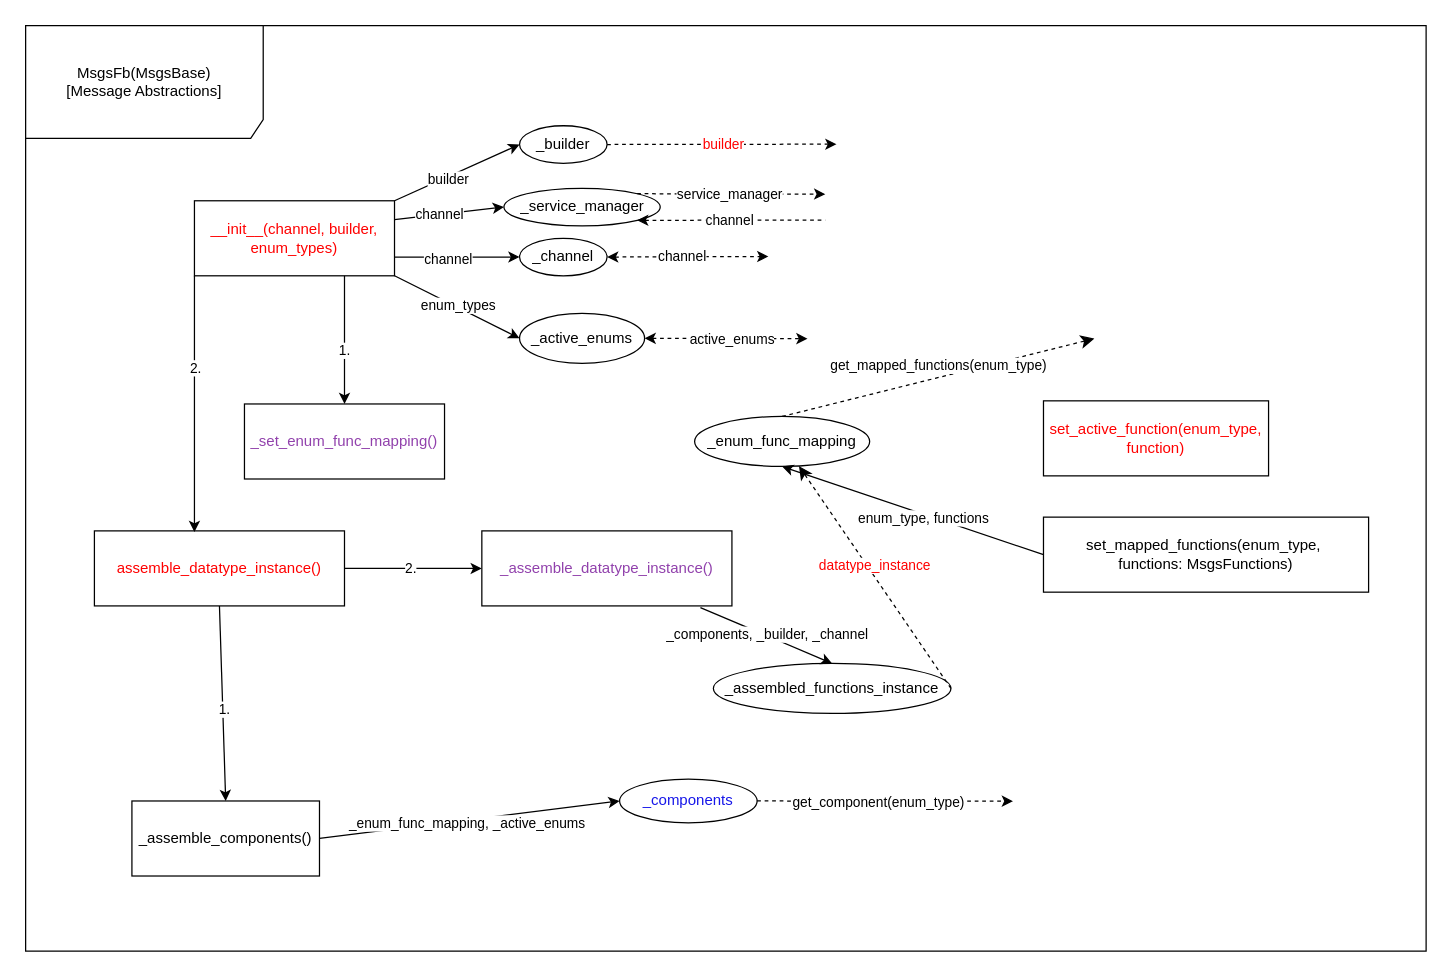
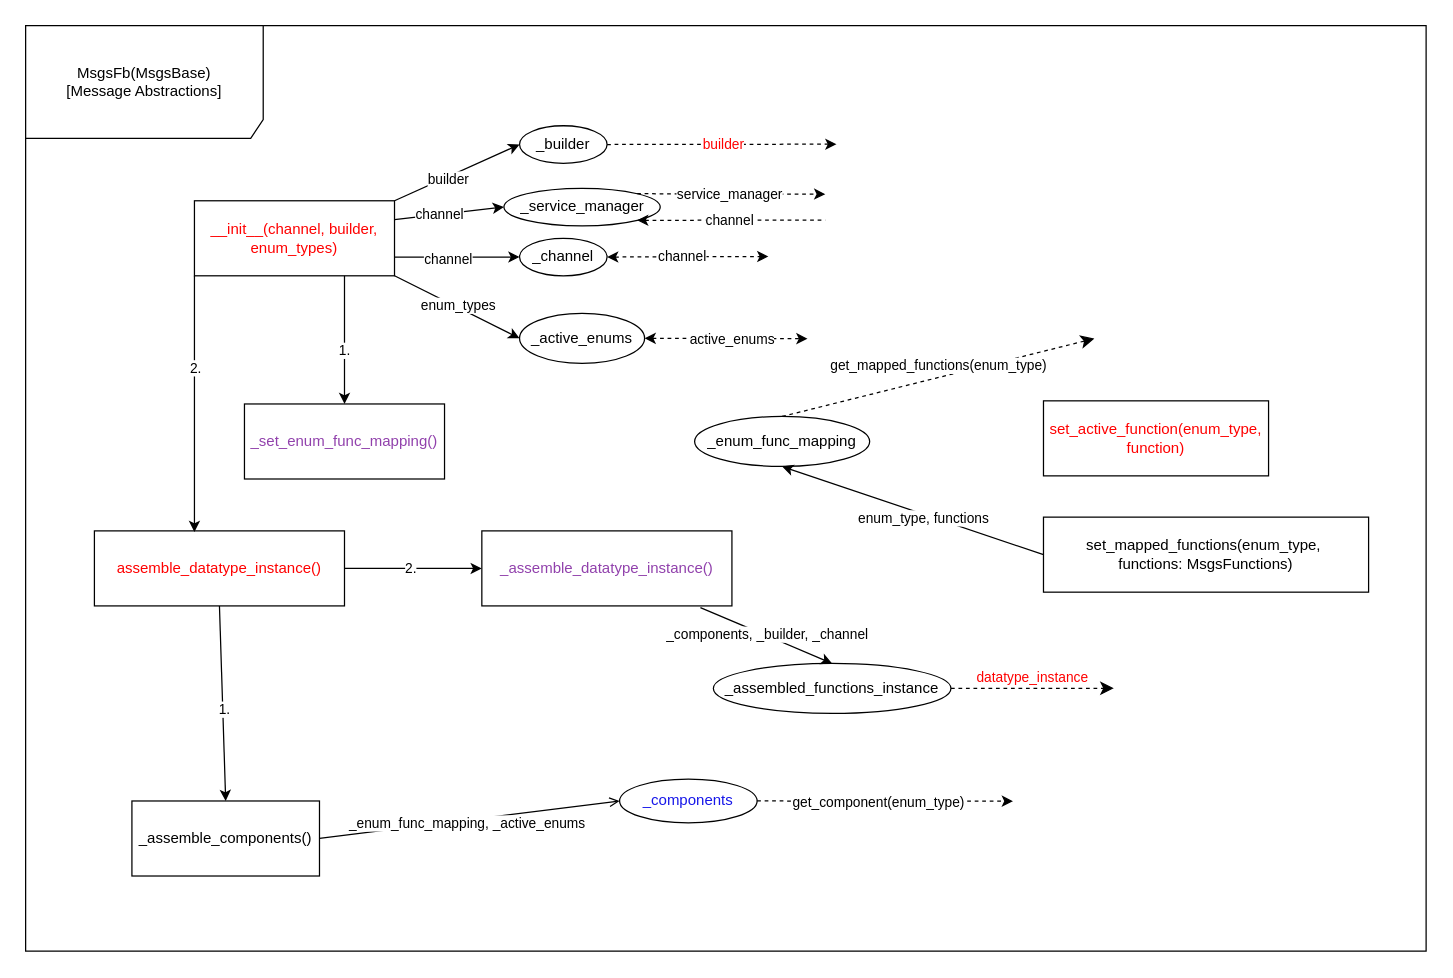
  <mxCell id="0" />
  <mxCell id="1" parent="0" />
  <mxCell id="2" value="&lt;font data-darkreader-inline-color=&quot;&quot; style=&quot;--darkreader-inline-color: #ff1a1a;&quot; color=&quot;#ff0000&quot;&gt;__init__(channel, builder, enum_types)&lt;/font&gt;" style="html=1;whiteSpace=wrap;" parent="1" vertex="1"><mxGeometry x="155" y="160" width="160" height="60" as="geometry" /></mxCell>
  <mxCell id="3" value="&lt;div&gt;MsgsFb(MsgsBase)&lt;/div&gt;&lt;div&gt;[Message Abstractions]&lt;br&gt;&lt;/div&gt;" style="shape=umlFrame;whiteSpace=wrap;html=1;pointerEvents=0;width=190;height=90;" parent="1" vertex="1"><mxGeometry x="20" y="20" width="1120" height="740" as="geometry" /></mxCell>
  <mxCell id="4" value="" style="endArrow=classic;html=1;rounded=0;entryX=0;entryY=0.5;entryDx=0;entryDy=0;exitX=1;exitY=0;exitDx=0;exitDy=0;" parent="1" source="2" target="6" edge="1"><mxGeometry width="50" height="50" relative="1" as="geometry"><mxPoint x="315" y="175" as="sourcePoint" /><mxPoint x="435" y="160" as="targetPoint" /></mxGeometry></mxCell>
  <mxCell id="5" value="builder" style="edgeLabel;html=1;align=center;verticalAlign=middle;resizable=0;points=[];" parent="4" vertex="1" connectable="0"><mxGeometry x="-0.159" y="-1" relative="1" as="geometry"><mxPoint as="offset" /></mxGeometry></mxCell>
  <mxCell id="6" value="_builder" style="ellipse;whiteSpace=wrap;html=1;" parent="1" vertex="1"><mxGeometry x="415" y="100" width="70" height="30" as="geometry" /></mxCell>
  <mxCell id="7" value="_channel" style="ellipse;whiteSpace=wrap;html=1;" parent="1" vertex="1"><mxGeometry x="415" y="190" width="70" height="30" as="geometry" /></mxCell>
  <mxCell id="8" value="" style="endArrow=classic;html=1;rounded=0;exitX=1;exitY=0.75;exitDx=0;exitDy=0;entryX=0;entryY=0.5;entryDx=0;entryDy=0;" parent="1" source="2" target="7" edge="1"><mxGeometry width="50" height="50" relative="1" as="geometry"><mxPoint x="335" y="210" as="sourcePoint" /><mxPoint x="385" y="160" as="targetPoint" /></mxGeometry></mxCell>
  <mxCell id="9" value="&lt;div&gt;channel&lt;/div&gt;" style="edgeLabel;html=1;align=center;verticalAlign=middle;resizable=0;points=[];" parent="8" vertex="1" connectable="0"><mxGeometry x="-0.151" y="-1" relative="1" as="geometry"><mxPoint as="offset" /></mxGeometry></mxCell>
  <mxCell id="10" value="_active_enums" style="ellipse;whiteSpace=wrap;html=1;" parent="1" vertex="1"><mxGeometry x="415" y="250" width="100" height="40" as="geometry" /></mxCell>
  <mxCell id="11" value="" style="endArrow=classic;html=1;rounded=0;exitX=1;exitY=1;exitDx=0;exitDy=0;entryX=0;entryY=0.5;entryDx=0;entryDy=0;" parent="1" source="2" target="10" edge="1"><mxGeometry width="50" height="50" relative="1" as="geometry"><mxPoint x="305" y="330" as="sourcePoint" /><mxPoint x="355" y="280" as="targetPoint" /></mxGeometry></mxCell>
  <mxCell id="12" value="enum_types" style="edgeLabel;html=1;align=center;verticalAlign=middle;resizable=0;points=[];" parent="11" vertex="1" connectable="0"><mxGeometry x="0.01" y="2" relative="1" as="geometry"><mxPoint as="offset" /></mxGeometry></mxCell>
  <mxCell id="13" value="_assembled_functions_instance" style="ellipse;whiteSpace=wrap;html=1;" parent="1" vertex="1"><mxGeometry x="570" y="530" width="190" height="40" as="geometry" /></mxCell>
  <mxCell id="14" value="" style="endArrow=classic;html=1;rounded=0;exitX=0.75;exitY=1;exitDx=0;exitDy=0;entryX=0.5;entryY=0;entryDx=0;entryDy=0;" parent="1" source="2" target="16" edge="1"><mxGeometry width="50" height="50" relative="1" as="geometry"><mxPoint x="305" y="330" as="sourcePoint" /><mxPoint x="355" y="280" as="targetPoint" /></mxGeometry></mxCell>
  <mxCell id="15" value="1." style="edgeLabel;html=1;align=center;verticalAlign=middle;resizable=0;points=[];" parent="14" vertex="1" connectable="0"><mxGeometry x="0.15" y="-1" relative="1" as="geometry"><mxPoint as="offset" /></mxGeometry></mxCell>
  <mxCell id="16" value="&lt;font color=&quot;#9141ac&quot; data-darkreader-inline-color=&quot;&quot; style=&quot;--darkreader-inline-color: #ab62c4;&quot;&gt;_set_enum_func_mapping()&lt;/font&gt;" style="rounded=0;whiteSpace=wrap;html=1;" parent="1" vertex="1"><mxGeometry x="195" y="322.5" width="160" height="60" as="geometry" /></mxCell>
  <mxCell id="17" value="_enum_func_mapping" style="ellipse;whiteSpace=wrap;html=1;" parent="1" vertex="1"><mxGeometry x="555" y="332.5" width="140" height="40" as="geometry" /></mxCell>
  <mxCell id="18" value="_assemble_components()" style="rounded=0;whiteSpace=wrap;html=1;" parent="1" vertex="1"><mxGeometry x="105" y="640" width="150" height="60" as="geometry" /></mxCell>
- <mxCell id="19" value="" style="endArrow=classic;html=1;rounded=0;exitX=1;exitY=0.5;exitDx=0;exitDy=0;entryX=0;entryY=0.5;entryDx=0;entryDy=0;" parent="1" source="18" target="21" edge="1"><mxGeometry width="50" height="50" relative="1" as="geometry"><mxPoint x="300" y="640" as="sourcePoint" /><mxPoint x="490" y="610" as="targetPoint" /></mxGeometry></mxCell>
+ <mxCell id="19" value="" style="endArrow=open;html=1;rounded=0;exitX=1;exitY=0.5;exitDx=0;exitDy=0;entryX=0;entryY=0.5;entryDx=0;entryDy=0;" parent="1" source="18" target="21" edge="1"><mxGeometry width="50" height="50" relative="1" as="geometry"><mxPoint x="300" y="640" as="sourcePoint" /><mxPoint x="490" y="610" as="targetPoint" /></mxGeometry></mxCell>
  <mxCell id="20" value="_enum_func_mapping, _active_enums" style="edgeLabel;html=1;align=center;verticalAlign=middle;resizable=0;points=[];" parent="19" vertex="1" connectable="0"><mxGeometry x="-0.15" y="1" relative="1" as="geometry"><mxPoint x="15" y="1" as="offset" /></mxGeometry></mxCell>
  <mxCell id="21" value="&lt;font color=&quot;#1717e9&quot; data-darkreader-inline-color=&quot;&quot; style=&quot;--darkreader-inline-color: #2e73eb;&quot;&gt;_components&lt;/font&gt;" style="ellipse;whiteSpace=wrap;html=1;" parent="1" vertex="1"><mxGeometry x="495" y="622.5" width="110" height="35" as="geometry" /></mxCell>
- <mxCell id="22" value="&lt;font data-darkreader-inline-color=&quot;&quot; style=&quot;--darkreader-inline-color: #ff1a1a;&quot; color=&quot;#ff0000&quot;&gt;datatype_instance&lt;/font&gt;" style="html=1;verticalAlign=bottom;endArrow=classic;dashed=1;endSize=8;curved=0;rounded=0;exitX=1;exitY=0.5;exitDx=0;exitDy=0;endFill=1;" parent="1" source="13" edge="1" target="17"><mxGeometry relative="1" as="geometry"><mxPoint x="950" y="544.29" as="sourcePoint" /><mxPoint x="890.32" y="544.06" as="targetPoint" /></mxGeometry></mxCell>
+ <mxCell id="22" value="&lt;font data-darkreader-inline-color=&quot;&quot; style=&quot;--darkreader-inline-color: #ff1a1a;&quot; color=&quot;#ff0000&quot;&gt;datatype_instance&lt;/font&gt;" style="html=1;verticalAlign=bottom;endArrow=classic;dashed=1;endSize=8;curved=0;rounded=0;exitX=1;exitY=0.5;exitDx=0;exitDy=0;endFill=1;entryX=0.777;entryY=0.716;entryDx=0;entryDy=0;entryPerimeter=0;" parent="1" source="13" edge="1" target="3"><mxGeometry relative="1" as="geometry"><mxPoint x="950" y="544.29" as="sourcePoint" /><mxPoint x="890.32" y="544.06" as="targetPoint" /></mxGeometry></mxCell>
  <mxCell id="23" value="&lt;font data-darkreader-inline-color=&quot;&quot; style=&quot;--darkreader-inline-color: #ff1a1a;&quot; color=&quot;#ff0000&quot;&gt;set_active_function(enum_type, function)&lt;/font&gt;" style="rounded=0;whiteSpace=wrap;html=1;" parent="1" vertex="1"><mxGeometry x="834" y="320" width="180" height="60" as="geometry" /></mxCell>
  <mxCell id="24" value="&lt;font data-darkreader-inline-color=&quot;&quot; style=&quot;--darkreader-inline-color: #ff1a1a;&quot; color=&quot;#ff0000&quot;&gt;assemble_datatype_instance()&lt;/font&gt;" style="rounded=0;whiteSpace=wrap;html=1;" parent="1" vertex="1"><mxGeometry x="75" y="424" width="200" height="60" as="geometry" /></mxCell>
  <mxCell id="25" value="" style="endArrow=classic;html=1;rounded=0;exitX=0.5;exitY=1;exitDx=0;exitDy=0;entryX=0.5;entryY=0;entryDx=0;entryDy=0;" parent="1" source="24" target="18" edge="1"><mxGeometry width="50" height="50" relative="1" as="geometry"><mxPoint x="225" y="560" as="sourcePoint" /><mxPoint x="275" y="510" as="targetPoint" /></mxGeometry></mxCell>
  <mxCell id="26" value="1." style="edgeLabel;html=1;align=center;verticalAlign=middle;resizable=0;points=[];" parent="25" vertex="1" connectable="0"><mxGeometry x="0.067" relative="1" as="geometry"><mxPoint x="1" as="offset" /></mxGeometry></mxCell>
  <mxCell id="27" value="" style="endArrow=classic;html=1;rounded=0;exitX=1;exitY=0.5;exitDx=0;exitDy=0;entryX=0;entryY=0.5;entryDx=0;entryDy=0;" parent="1" source="24" target="43" edge="1"><mxGeometry width="50" height="50" relative="1" as="geometry"><mxPoint x="365" y="484" as="sourcePoint" /><mxPoint x="415" y="454" as="targetPoint" /></mxGeometry></mxCell>
  <mxCell id="28" value="2." style="edgeLabel;html=1;align=center;verticalAlign=middle;resizable=0;points=[];" parent="27" vertex="1" connectable="0"><mxGeometry x="-0.051" y="1" relative="1" as="geometry"><mxPoint as="offset" /></mxGeometry></mxCell>
  <mxCell id="29" value="" style="endArrow=classic;html=1;rounded=0;exitX=0;exitY=1;exitDx=0;exitDy=0;entryX=0.4;entryY=0.015;entryDx=0;entryDy=0;entryPerimeter=0;" parent="1" source="2" edge="1" target="24"><mxGeometry width="50" height="50" relative="1" as="geometry"><mxPoint x="155" y="310" as="sourcePoint" /><mxPoint x="155" y="420" as="targetPoint" /></mxGeometry></mxCell>
  <mxCell id="30" value="&lt;div&gt;2.&lt;/div&gt;" style="edgeLabel;html=1;align=center;verticalAlign=middle;resizable=0;points=[];" parent="29" vertex="1" connectable="0"><mxGeometry x="-0.285" relative="1" as="geometry"><mxPoint as="offset" /></mxGeometry></mxCell>
  <mxCell id="31" value="get_mapped_functions(enum_type)" style="html=1;verticalAlign=bottom;endArrow=classic;dashed=1;endSize=8;curved=0;rounded=0;exitX=0.5;exitY=0;exitDx=0;exitDy=0;entryX=0.762;entryY=0.282;entryDx=0;entryDy=0;entryPerimeter=0;endFill=1;" parent="1" source="17" edge="1"><mxGeometry relative="1" as="geometry"><mxPoint x="775" y="260" as="sourcePoint" /><mxPoint x="874.64" y="270.22" as="targetPoint" /></mxGeometry></mxCell>
  <mxCell id="32" value="&lt;div&gt;&lt;div&gt;set_mapped_functions(enum_type,&amp;nbsp;&lt;/div&gt;&lt;div&gt;functions: MsgsFunctions)&lt;/div&gt;&lt;/div&gt;" style="rounded=0;whiteSpace=wrap;html=1;" parent="1" vertex="1"><mxGeometry x="834" y="413" width="260" height="60" as="geometry" /></mxCell>
  <mxCell id="33" value="" style="endArrow=classic;html=1;rounded=0;entryX=0.5;entryY=1;entryDx=0;entryDy=0;exitX=0;exitY=0.5;exitDx=0;exitDy=0;" parent="1" source="32" target="17" edge="1"><mxGeometry width="50" height="50" relative="1" as="geometry"><mxPoint x="655" y="480" as="sourcePoint" /><mxPoint x="705" y="430" as="targetPoint" /></mxGeometry></mxCell>
  <mxCell id="34" value="enum_type, functions" style="edgeLabel;html=1;align=center;verticalAlign=middle;resizable=0;points=[];" parent="33" vertex="1" connectable="0"><mxGeometry x="-0.085" y="3" relative="1" as="geometry"><mxPoint as="offset" /></mxGeometry></mxCell>
  <mxCell id="35" value="" style="endArrow=classic;startArrow=classic;html=1;rounded=0;exitX=1;exitY=0.5;exitDx=0;exitDy=0;dashed=1;entryX=0.574;entryY=0.268;entryDx=0;entryDy=0;entryPerimeter=0;" parent="1" source="10" edge="1"><mxGeometry width="50" height="50" relative="1" as="geometry"><mxPoint x="595" y="250" as="sourcePoint" /><mxPoint x="645.28" y="270.28" as="targetPoint" /></mxGeometry></mxCell>
  <mxCell id="36" value="active_enums" style="edgeLabel;html=1;align=center;verticalAlign=middle;resizable=0;points=[];" parent="35" vertex="1" connectable="0"><mxGeometry x="0.2" y="1" relative="1" as="geometry"><mxPoint x="-9" y="1" as="offset" /></mxGeometry></mxCell>
  <mxCell id="37" value="" style="endArrow=classic;startArrow=classic;html=1;rounded=0;exitX=1;exitY=0.5;exitDx=0;exitDy=0;entryX=0.619;entryY=0.268;entryDx=0;entryDy=0;entryPerimeter=0;dashed=1;" parent="1" source="7" edge="1"><mxGeometry width="50" height="50" relative="1" as="geometry"><mxPoint x="485" y="204.58" as="sourcePoint" /><mxPoint x="614" y="204.58" as="targetPoint" /></mxGeometry></mxCell>
  <mxCell id="38" value="channel" style="edgeLabel;html=1;align=center;verticalAlign=middle;resizable=0;points=[];" parent="37" vertex="1" connectable="0"><mxGeometry x="0.2" y="1" relative="1" as="geometry"><mxPoint x="-17" y="1" as="offset" /></mxGeometry></mxCell>
  <mxCell id="39" value="" style="endArrow=classic;startArrow=none;html=1;rounded=0;exitX=1;exitY=0.5;exitDx=0;exitDy=0;entryX=0.593;entryY=0.063;entryDx=0;entryDy=0;entryPerimeter=0;dashed=1;startFill=0;" parent="1" source="6" edge="1"><mxGeometry width="50" height="50" relative="1" as="geometry"><mxPoint x="476" y="115" as="sourcePoint" /><mxPoint x="668.46" y="114.73" as="targetPoint" /></mxGeometry></mxCell>
  <mxCell id="40" value="&lt;font data-darkreader-inline-color=&quot;&quot; style=&quot;--darkreader-inline-color: #ff1a1a;&quot; color=&quot;#ff0000&quot;&gt;builder&lt;/font&gt;" style="edgeLabel;html=1;align=center;verticalAlign=middle;resizable=0;points=[];" parent="39" vertex="1" connectable="0"><mxGeometry x="0.2" y="1" relative="1" as="geometry"><mxPoint x="-17" y="1" as="offset" /></mxGeometry></mxCell>
  <mxCell id="41" value="" style="endArrow=classic;startArrow=none;html=1;rounded=0;exitX=1;exitY=0.5;exitDx=0;exitDy=0;entryX=0.705;entryY=0.838;entryDx=0;entryDy=0;entryPerimeter=0;dashed=1;startFill=0;" parent="1" source="21" edge="1" target="3"><mxGeometry width="50" height="50" relative="1" as="geometry"><mxPoint x="535" y="664" as="sourcePoint" /><mxPoint x="766.06" y="690.26" as="targetPoint" /></mxGeometry></mxCell>
  <mxCell id="42" value="&lt;div&gt;get_component(enum_type)&lt;/div&gt;" style="edgeLabel;html=1;align=center;verticalAlign=middle;resizable=0;points=[];" parent="41" vertex="1" connectable="0"><mxGeometry x="0.2" y="1" relative="1" as="geometry"><mxPoint x="-27" y="1" as="offset" /></mxGeometry></mxCell>
  <mxCell id="43" value="&lt;font color=&quot;#9141ac&quot; data-darkreader-inline-color=&quot;&quot; style=&quot;--darkreader-inline-color: #ab62c4;&quot;&gt;_assemble_datatype_instance()&lt;/font&gt;" style="rounded=0;whiteSpace=wrap;html=1;" parent="1" vertex="1"><mxGeometry x="384.84" y="424" width="200" height="60" as="geometry" /></mxCell>
  <mxCell id="44" value="" style="endArrow=classic;html=1;rounded=0;exitX=0.874;exitY=1.022;exitDx=0;exitDy=0;entryX=0.5;entryY=0;entryDx=0;entryDy=0;exitPerimeter=0;" parent="1" source="43" target="13" edge="1"><mxGeometry width="50" height="50" relative="1" as="geometry"><mxPoint x="464.84" y="551.5" as="sourcePoint" /><mxPoint x="514.84" y="501.5" as="targetPoint" /></mxGeometry></mxCell>
  <mxCell id="45" value="_components, _builder, _channel" style="edgeLabel;html=1;align=center;verticalAlign=middle;resizable=0;points=[];" parent="44" vertex="1" connectable="0"><mxGeometry x="-0.007" y="1" relative="1" as="geometry"><mxPoint as="offset" /></mxGeometry></mxCell>
  <mxCell id="46" value="_service_manager" style="ellipse;whiteSpace=wrap;html=1;" parent="1" vertex="1"><mxGeometry x="402.5" y="150" width="125" height="30" as="geometry" /></mxCell>
  <mxCell id="47" value="" style="endArrow=classic;html=1;rounded=0;exitX=1;exitY=0.25;exitDx=0;exitDy=0;entryX=0;entryY=0.5;entryDx=0;entryDy=0;" parent="1" source="2" target="46" edge="1"><mxGeometry width="50" height="50" relative="1" as="geometry"><mxPoint x="360" y="210" as="sourcePoint" /><mxPoint x="410" y="160" as="targetPoint" /></mxGeometry></mxCell>
  <mxCell id="48" value="channel" style="edgeLabel;html=1;align=center;verticalAlign=middle;resizable=0;points=[];" parent="47" vertex="1" connectable="0"><mxGeometry x="-0.198" y="-2" relative="1" as="geometry"><mxPoint y="-3" as="offset" /></mxGeometry></mxCell>
  <mxCell id="49" value="" style="endArrow=classic;startArrow=none;html=1;rounded=0;exitX=1;exitY=0;exitDx=0;exitDy=0;entryX=0.571;entryY=0.182;entryDx=0;entryDy=0;entryPerimeter=0;dashed=1;startFill=0;" parent="1" source="46" target="3" edge="1"><mxGeometry width="50" height="50" relative="1" as="geometry"><mxPoint x="540" y="140.27" as="sourcePoint" /><mxPoint x="723.46" y="140" as="targetPoint" /></mxGeometry></mxCell>
  <mxCell id="50" value="service_manager" style="edgeLabel;html=1;align=center;verticalAlign=middle;resizable=0;points=[];" parent="49" vertex="1" connectable="0"><mxGeometry x="0.2" y="1" relative="1" as="geometry"><mxPoint x="-17" y="1" as="offset" /></mxGeometry></mxCell>
  <mxCell id="51" value="" style="endArrow=none;startArrow=classic;html=1;rounded=0;exitX=1;exitY=1;exitDx=0;exitDy=0;entryX=0.571;entryY=0.21;entryDx=0;entryDy=0;entryPerimeter=0;dashed=1;endFill=0;" parent="1" source="46" target="3" edge="1"><mxGeometry width="50" height="50" relative="1" as="geometry"><mxPoint x="566" y="180.42" as="sourcePoint" /><mxPoint x="695" y="180" as="targetPoint" /></mxGeometry></mxCell>
  <mxCell id="52" value="channel" style="edgeLabel;html=1;align=center;verticalAlign=middle;resizable=0;points=[];" parent="51" vertex="1" connectable="0"><mxGeometry x="0.2" y="1" relative="1" as="geometry"><mxPoint x="-17" y="1" as="offset" /></mxGeometry></mxCell>
